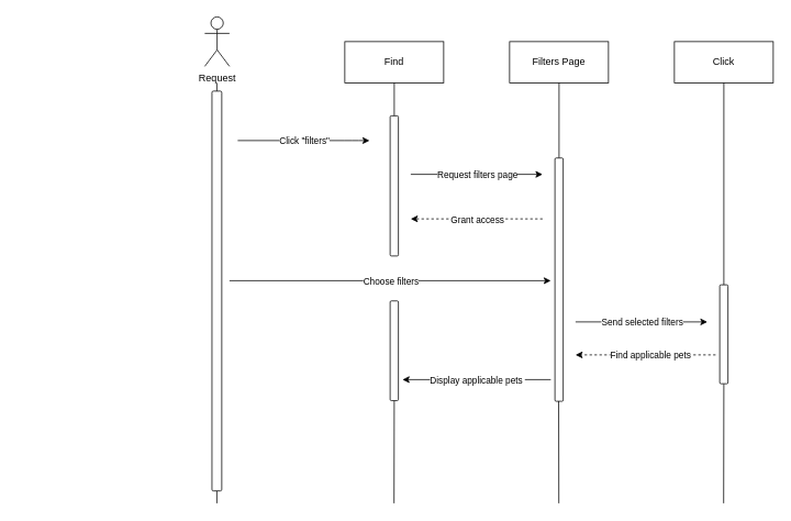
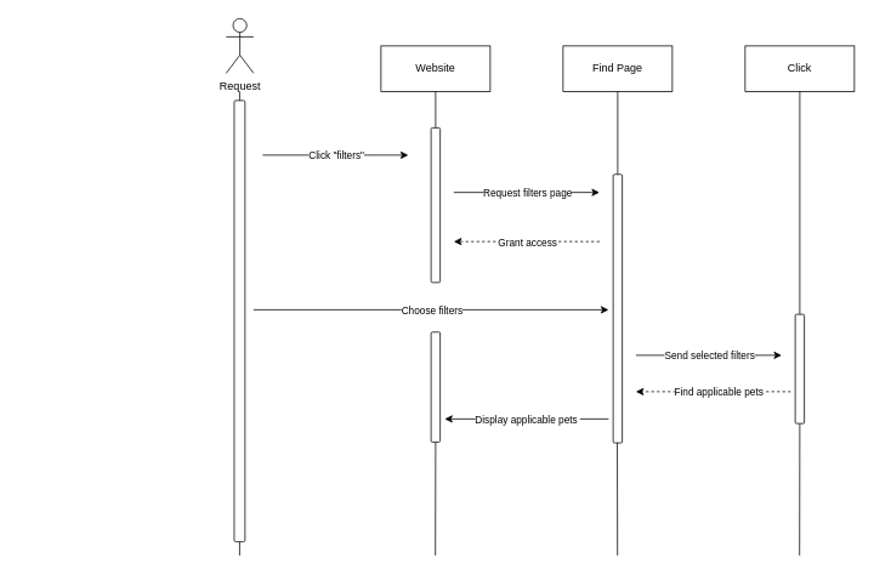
  <mxCell id="0" />
  <mxCell id="1" parent="0" />
  <mxCell id="2" style="edgeStyle=none;html=1;startArrow=none;startFill=0;endArrow=none;endFill=0;" edge="1" parent="1" source="11"><mxGeometry relative="1" as="geometry"><mxPoint x="262.74" y="610" as="targetPoint" /><mxPoint x="262.74" y="100" as="sourcePoint" /></mxGeometry></mxCell>
  <mxCell id="3" style="edgeStyle=none;html=1;exitX=1;exitY=0.5;exitDx=0;exitDy=0;endArrow=none;endFill=0;" edge="1" parent="1" source="27"><mxGeometry relative="1" as="geometry"><mxPoint x="477.75" y="610" as="targetPoint" /></mxGeometry></mxCell>
- <mxCell id="4" value="Find" style="whiteSpace=wrap;html=1;" vertex="1" parent="1"><mxGeometry x="418" y="50" width="120" height="50" as="geometry" /></mxCell>
+ <mxCell id="4" value="Website" style="whiteSpace=wrap;html=1;" vertex="1" parent="1"><mxGeometry x="418" y="50" width="120" height="50" as="geometry" /></mxCell>
  <mxCell id="5" style="edgeStyle=none;html=1;exitX=1;exitY=0.5;exitDx=0;exitDy=0;endArrow=none;endFill=0;" edge="1" parent="1"><mxGeometry relative="1" as="geometry"><mxPoint x="677.75" y="610" as="targetPoint" /><mxPoint x="677.53" y="475.47" as="sourcePoint" /></mxGeometry></mxCell>
- <mxCell id="6" value="Filters Page" style="whiteSpace=wrap;html=1;" vertex="1" parent="1"><mxGeometry x="618" y="50" width="120" height="50" as="geometry" /></mxCell>
+ <mxCell id="6" value="Find Page" style="whiteSpace=wrap;html=1;" vertex="1" parent="1"><mxGeometry x="618" y="50" width="120" height="50" as="geometry" /></mxCell>
  <mxCell id="7" style="edgeStyle=none;html=1;exitX=1;exitY=0.5;exitDx=0;exitDy=0;endArrow=none;endFill=0;" edge="1" parent="1" source="20"><mxGeometry relative="1" as="geometry"><mxPoint x="877.75" y="610" as="targetPoint" /></mxGeometry></mxCell>
  <mxCell id="8" value="Click" style="whiteSpace=wrap;html=1;" vertex="1" parent="1"><mxGeometry x="818" y="50" width="120" height="50" as="geometry" /></mxCell>
  <mxCell id="9" value="Request" style="shape=umlActor;verticalLabelPosition=bottom;verticalAlign=top;html=1;outlineConnect=0;" vertex="1" parent="1"><mxGeometry x="248" y="20" width="30" height="60" as="geometry" /></mxCell>
  <mxCell id="10" value="" style="edgeStyle=none;html=1;exitX=0.5;exitY=1;exitDx=0;exitDy=0;startArrow=none;startFill=0;endArrow=none;endFill=0;" edge="1" parent="1" target="11"><mxGeometry relative="1" as="geometry"><mxPoint x="262.74" y="610" as="targetPoint" /><mxPoint x="262.74" y="100" as="sourcePoint" /></mxGeometry></mxCell>
  <mxCell id="11" value="" style="rounded=1;whiteSpace=wrap;html=1;rotation=90;" vertex="1" parent="1"><mxGeometry x="20.19" y="346.56" width="485" height="11.88" as="geometry" /></mxCell>
  <mxCell id="12" value="" style="endArrow=classic;html=1;" edge="1" parent="1"><mxGeometry relative="1" as="geometry"><mxPoint x="288" y="170" as="sourcePoint" /><mxPoint x="448" y="170" as="targetPoint" /><Array as="points"><mxPoint x="428" y="170" /></Array></mxGeometry></mxCell>
  <mxCell id="13" value="Click &quot;filters&quot;" style="edgeLabel;resizable=0;html=1;;align=center;verticalAlign=middle;" connectable="0" vertex="1" parent="12"><mxGeometry relative="1" as="geometry" /></mxCell>
  <mxCell id="14" value="" style="edgeStyle=none;html=1;exitX=0.5;exitY=1;exitDx=0;exitDy=0;endArrow=none;endFill=0;" edge="1" parent="1" source="4" target="16"><mxGeometry relative="1" as="geometry"><mxPoint x="477.75" y="610" as="targetPoint" /><mxPoint x="478" y="100" as="sourcePoint" /></mxGeometry></mxCell>
  <mxCell id="15" style="edgeStyle=none;html=1;exitX=1;exitY=0.5;exitDx=0;exitDy=0;" edge="1" parent="1" source="16"><mxGeometry relative="1" as="geometry"><mxPoint x="478" y="260" as="targetPoint" /></mxGeometry></mxCell>
  <mxCell id="16" value="" style="rounded=1;whiteSpace=wrap;html=1;rotation=90;" vertex="1" parent="1"><mxGeometry x="393" y="220" width="170" height="10" as="geometry" /></mxCell>
  <mxCell id="17" value="" style="edgeStyle=none;html=1;exitX=0.5;exitY=1;exitDx=0;exitDy=0;endArrow=none;endFill=0;" edge="1" parent="1" source="6" target="18"><mxGeometry relative="1" as="geometry"><mxPoint x="677.75" y="610" as="targetPoint" /><mxPoint x="678" y="100" as="sourcePoint" /></mxGeometry></mxCell>
  <mxCell id="18" value="" style="rounded=1;whiteSpace=wrap;html=1;rotation=90;" vertex="1" parent="1"><mxGeometry x="530.44" y="333.74" width="295.12" height="10" as="geometry" /></mxCell>
  <mxCell id="19" value="" style="edgeStyle=none;html=1;exitX=0.5;exitY=1;exitDx=0;exitDy=0;endArrow=none;endFill=0;" edge="1" parent="1" source="8" target="20"><mxGeometry relative="1" as="geometry"><mxPoint x="877.75" y="610" as="targetPoint" /><mxPoint x="878" y="100" as="sourcePoint" /></mxGeometry></mxCell>
  <mxCell id="20" value="" style="rounded=1;whiteSpace=wrap;html=1;rotation=90;" vertex="1" parent="1"><mxGeometry x="818" y="400" width="120" height="10" as="geometry" /></mxCell>
  <mxCell id="21" value="" style="endArrow=classic;html=1;" edge="1" parent="1"><mxGeometry relative="1" as="geometry"><mxPoint x="498" y="211" as="sourcePoint" /><mxPoint x="658" y="211" as="targetPoint" /></mxGeometry></mxCell>
  <mxCell id="22" value="Request filters page" style="edgeLabel;resizable=0;html=1;;align=center;verticalAlign=middle;" connectable="0" vertex="1" parent="21"><mxGeometry relative="1" as="geometry" /></mxCell>
  <mxCell id="23" value="" style="endArrow=classic;html=1;dashed=1;" edge="1" parent="1"><mxGeometry relative="1" as="geometry"><mxPoint x="658" y="265" as="sourcePoint" /><mxPoint x="498" y="265" as="targetPoint" /></mxGeometry></mxCell>
  <mxCell id="24" value="Grant access" style="edgeLabel;resizable=0;html=1;;align=center;verticalAlign=middle;" connectable="0" vertex="1" parent="23"><mxGeometry relative="1" as="geometry" /></mxCell>
  <mxCell id="25" value="" style="endArrow=classic;html=1;" edge="1" parent="1"><mxGeometry relative="1" as="geometry"><mxPoint x="278" y="340" as="sourcePoint" /><mxPoint x="668" y="340" as="targetPoint" /></mxGeometry></mxCell>
  <mxCell id="26" value="Choose filters" style="edgeLabel;resizable=0;html=1;;align=center;verticalAlign=middle;" connectable="0" vertex="1" parent="25"><mxGeometry relative="1" as="geometry" /></mxCell>
  <mxCell id="27" value="" style="rounded=1;whiteSpace=wrap;html=1;rotation=90;" vertex="1" parent="1"><mxGeometry x="417.53" y="420" width="120.94" height="10" as="geometry" /></mxCell>
  <mxCell id="28" value="" style="endArrow=classic;html=1;" edge="1" parent="1"><mxGeometry relative="1" as="geometry"><mxPoint x="698" y="390" as="sourcePoint" /><mxPoint x="858" y="390" as="targetPoint" /></mxGeometry></mxCell>
  <mxCell id="29" value="Send selected filters" style="edgeLabel;resizable=0;html=1;;align=center;verticalAlign=middle;" connectable="0" vertex="1" parent="28"><mxGeometry relative="1" as="geometry" /></mxCell>
  <mxCell id="30" value="" style="endArrow=classic;html=1;dashed=1;" edge="1" parent="1"><mxGeometry relative="1" as="geometry"><mxPoint x="868" y="430" as="sourcePoint" /><mxPoint x="698" y="430" as="targetPoint" /></mxGeometry></mxCell>
  <mxCell id="31" value="&lt;font&gt;Find applicable pets&lt;/font&gt;" style="edgeLabel;resizable=0;html=1;;align=center;verticalAlign=middle;" connectable="0" vertex="1" parent="30"><mxGeometry relative="1" as="geometry"><mxPoint x="5" as="offset" /></mxGeometry></mxCell>
  <mxCell id="32" value="" style="endArrow=classic;html=1;" edge="1" parent="1"><mxGeometry relative="1" as="geometry"><mxPoint x="668" y="460" as="sourcePoint" /><mxPoint x="488" y="460" as="targetPoint" /></mxGeometry></mxCell>
  <mxCell id="33" value="Display applicable pets&amp;nbsp;" style="edgeLabel;resizable=0;html=1;;align=center;verticalAlign=middle;" connectable="0" vertex="1" parent="32"><mxGeometry relative="1" as="geometry" /></mxCell>
